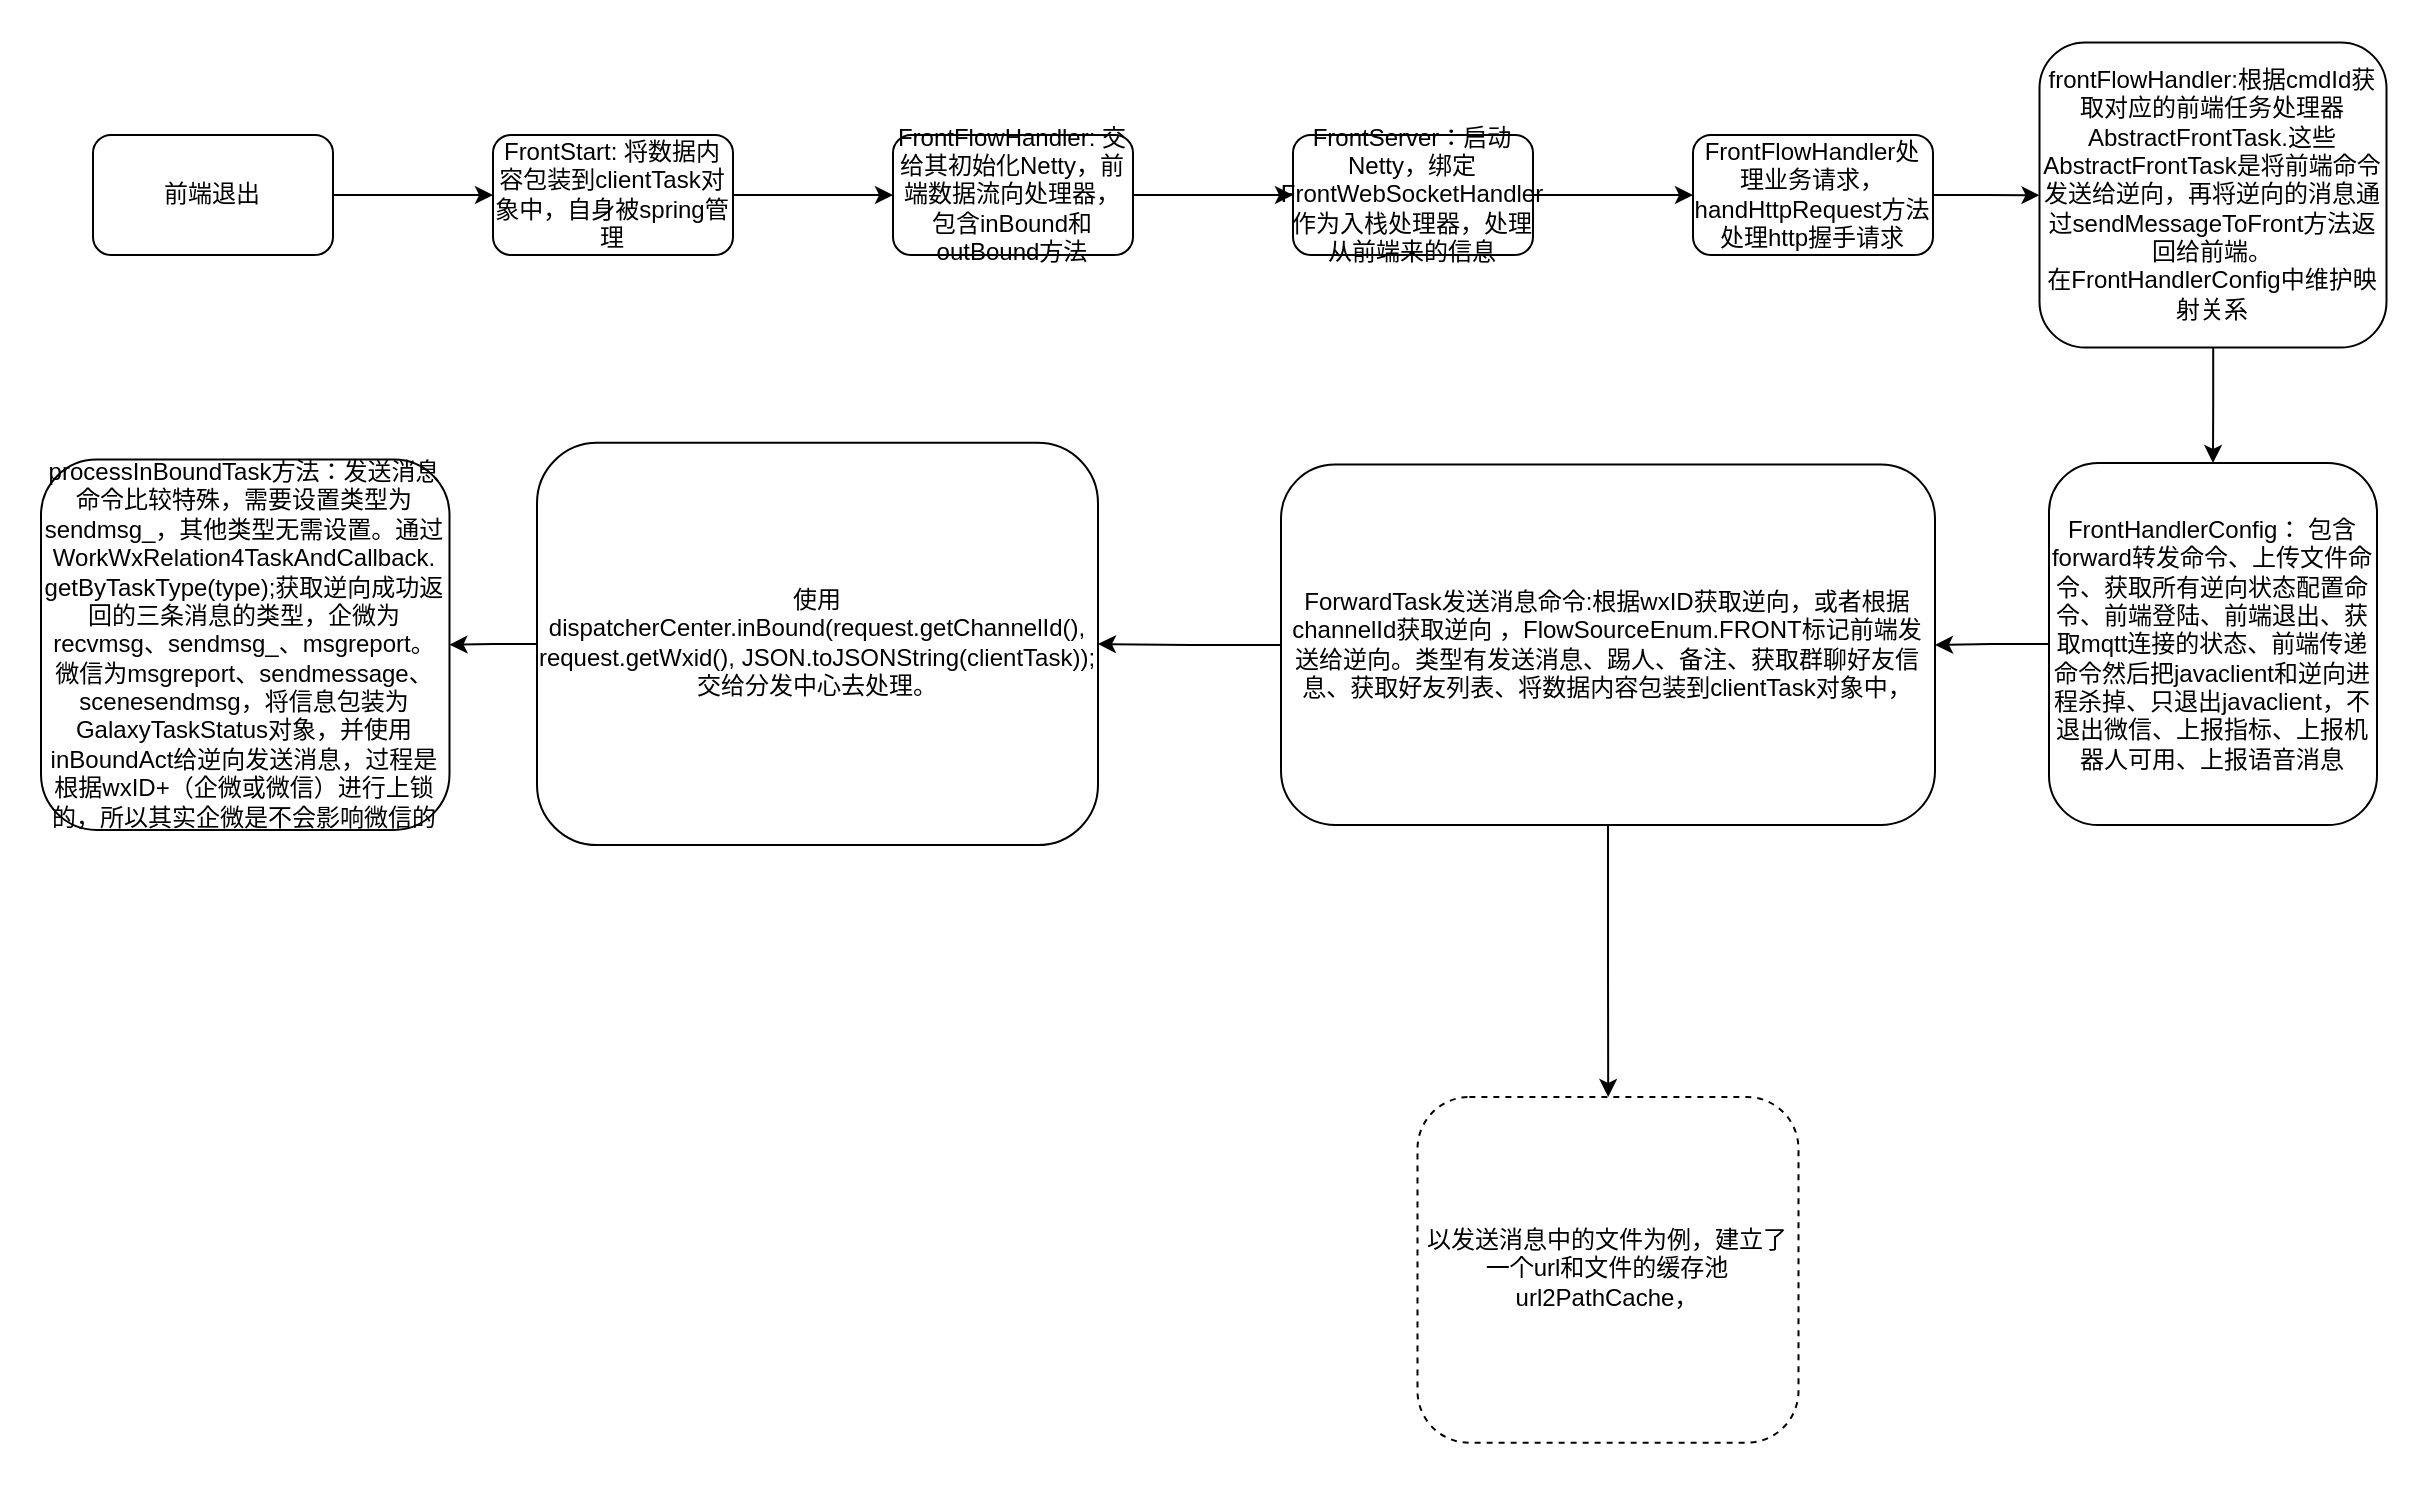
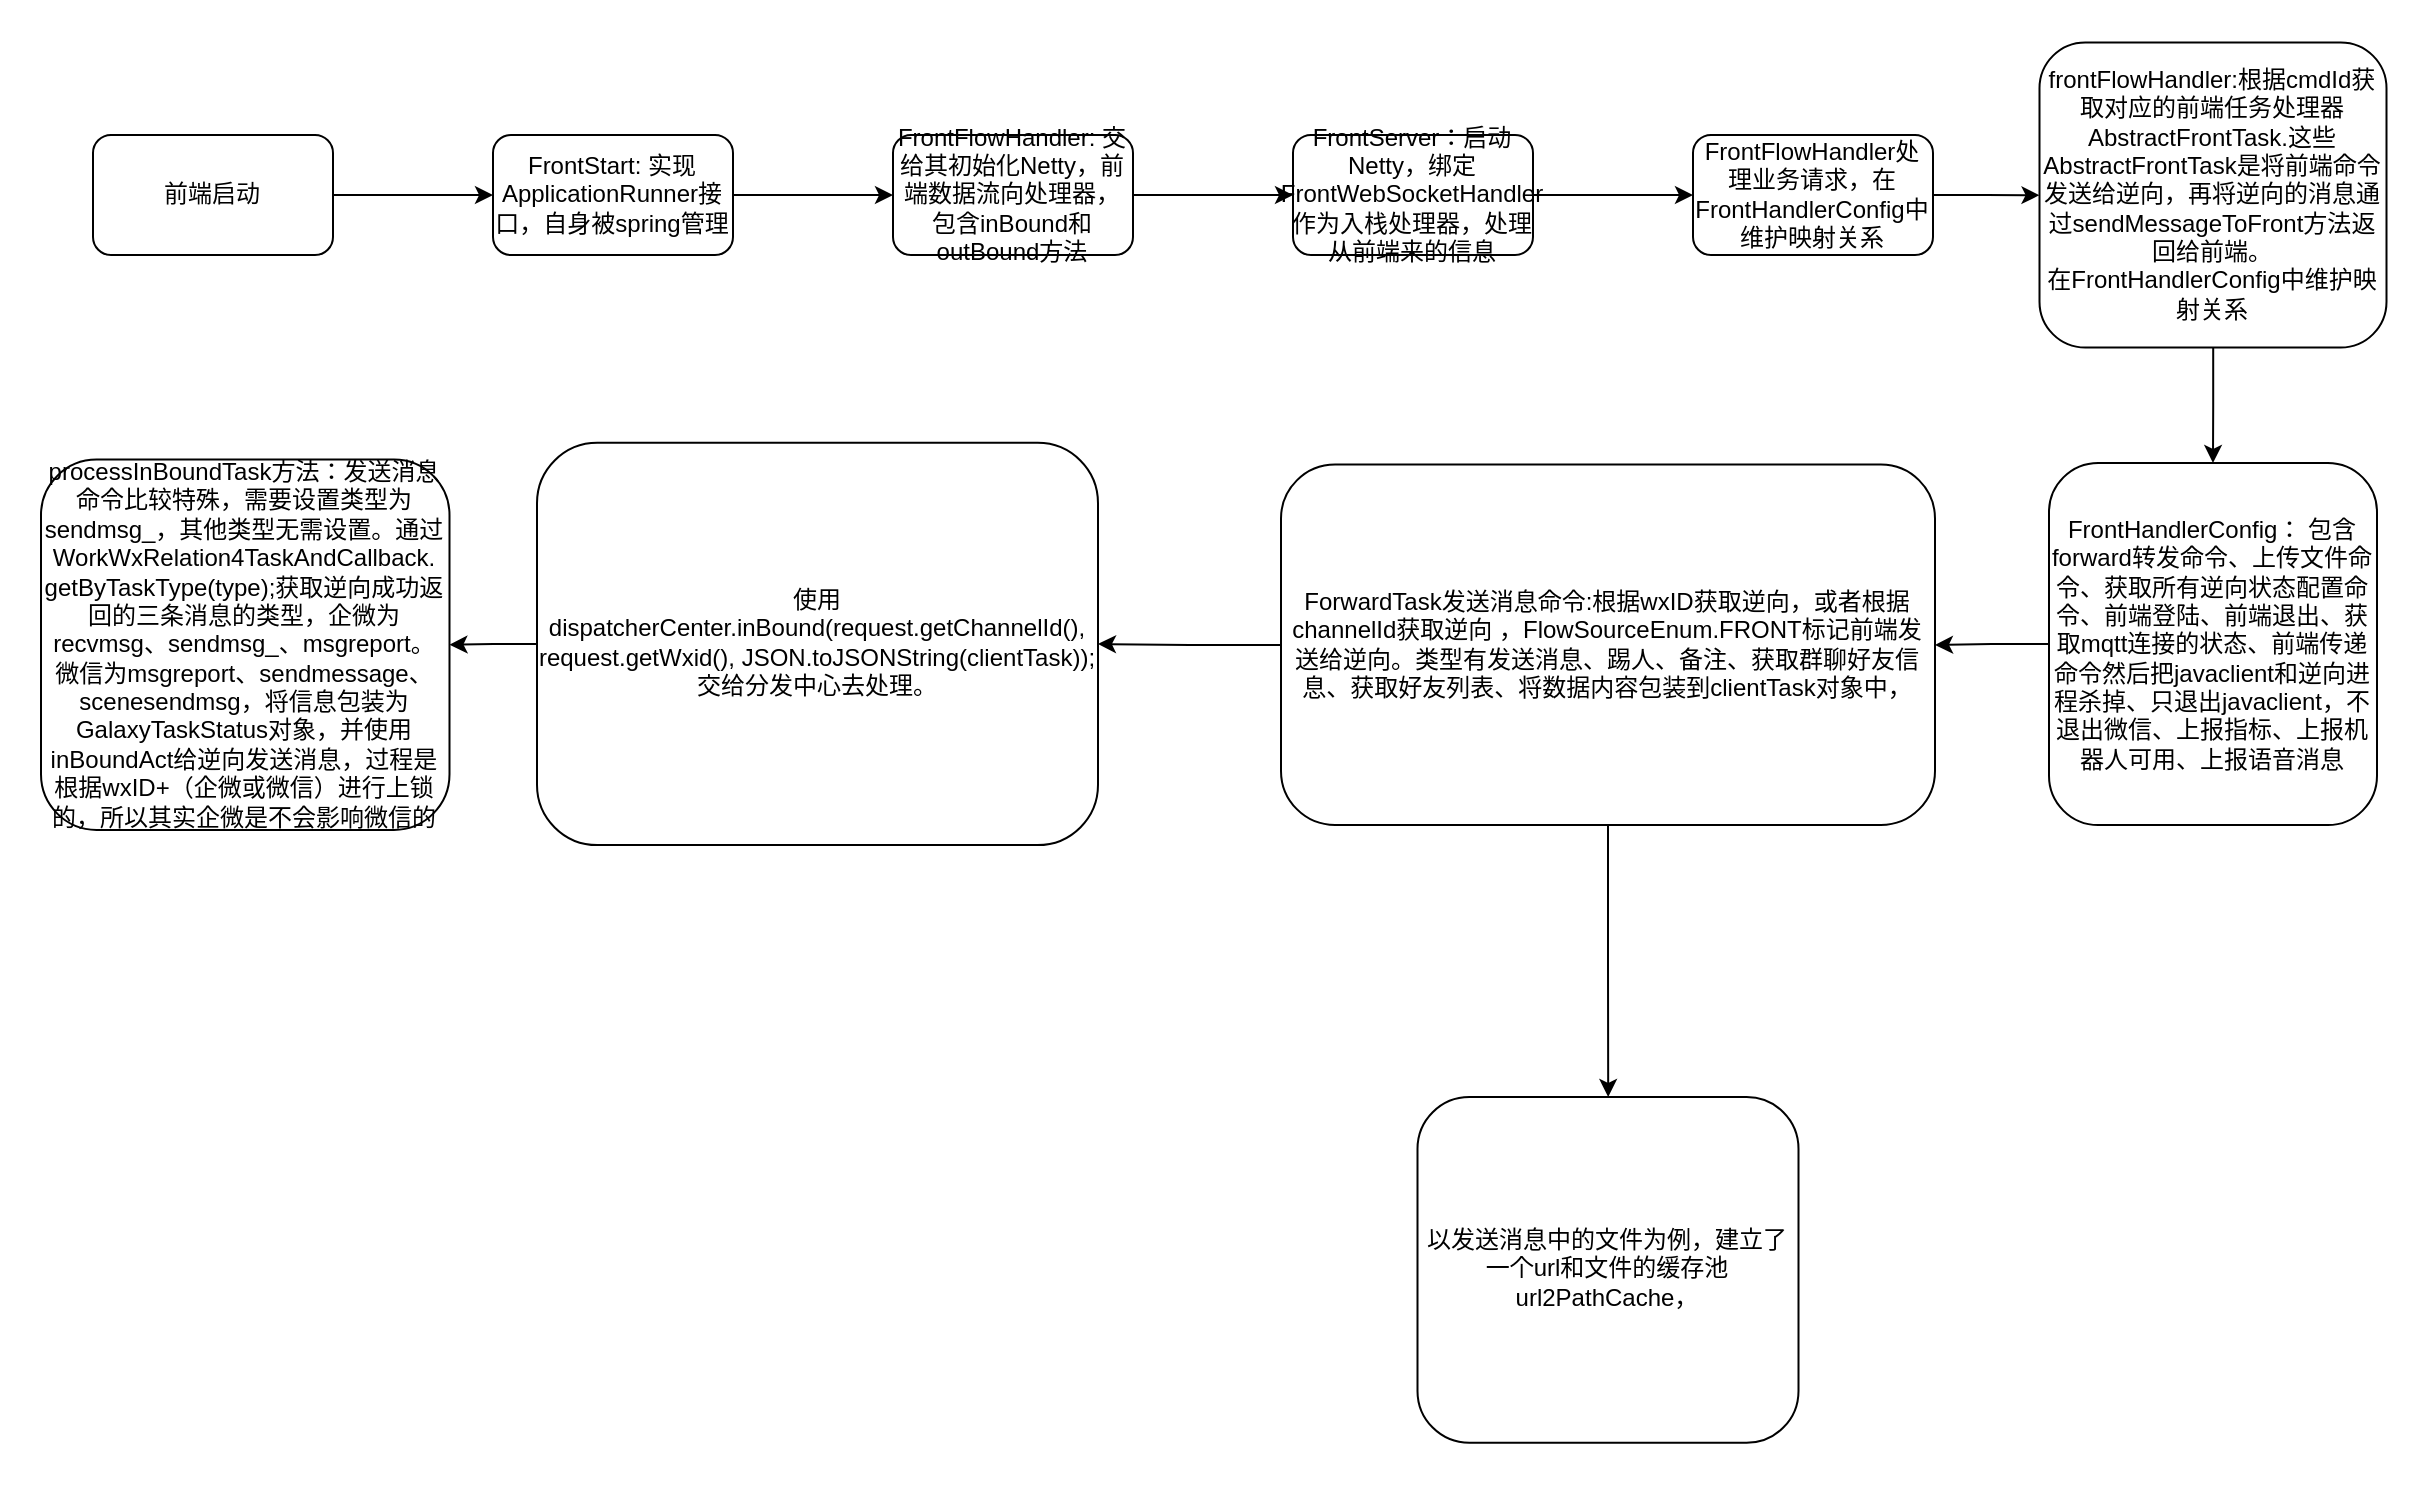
  <mxCell id="0" />
  <mxCell id="1" parent="0" />
  <mxCell id="2" value="" style="edgeStyle=orthogonalEdgeStyle;rounded=0;orthogonalLoop=1;jettySize=auto;html=1;" edge="1" parent="1" source="3" target="5"><mxGeometry relative="1" as="geometry" /></mxCell>
- <mxCell id="3" value="前端退出" style="rounded=1;whiteSpace=wrap;html=1;" vertex="1" parent="1"><mxGeometry x="46" y="67" width="120" height="60" as="geometry" /></mxCell>
+ <mxCell id="3" value="前端启动" style="rounded=1;whiteSpace=wrap;html=1;" vertex="1" parent="1"><mxGeometry x="46" y="67" width="120" height="60" as="geometry" /></mxCell>
  <mxCell id="4" value="" style="edgeStyle=orthogonalEdgeStyle;rounded=0;orthogonalLoop=1;jettySize=auto;html=1;" edge="1" parent="1" source="5" target="7"><mxGeometry relative="1" as="geometry" /></mxCell>
- <mxCell id="5" value="FrontStart: 将数据内容包装到clientTask对象中，自身被spring管理" style="whiteSpace=wrap;html=1;rounded=1;" vertex="1" parent="1"><mxGeometry x="246" y="67" width="120" height="60" as="geometry" /></mxCell>
+ <mxCell id="5" value="FrontStart: 实现ApplicationRunner接口，自身被spring管理" style="whiteSpace=wrap;html=1;rounded=1;" vertex="1" parent="1"><mxGeometry x="246" y="67" width="120" height="60" as="geometry" /></mxCell>
  <mxCell id="6" value="" style="edgeStyle=orthogonalEdgeStyle;rounded=0;orthogonalLoop=1;jettySize=auto;html=1;" edge="1" parent="1" source="7" target="9"><mxGeometry relative="1" as="geometry" /></mxCell>
  <mxCell id="7" value="FrontFlowHandler: 交给其初始化Netty，前端数据流向处理器，包含inBound和outBound方法" style="whiteSpace=wrap;html=1;rounded=1;" vertex="1" parent="1"><mxGeometry x="446" y="67" width="120" height="60" as="geometry" /></mxCell>
  <mxCell id="8" value="" style="edgeStyle=orthogonalEdgeStyle;rounded=0;orthogonalLoop=1;jettySize=auto;html=1;" edge="1" parent="1" source="9" target="11"><mxGeometry relative="1" as="geometry" /></mxCell>
  <mxCell id="9" value="FrontServer：启动Netty，绑定FrontWebSocketHandler&lt;span style=&quot;background-color: initial;&quot;&gt;作为入栈处理器，处理从前端来的信息&lt;/span&gt;" style="whiteSpace=wrap;html=1;rounded=1;" vertex="1" parent="1"><mxGeometry x="646" y="67" width="120" height="60" as="geometry" /></mxCell>
  <mxCell id="10" value="" style="edgeStyle=orthogonalEdgeStyle;rounded=0;orthogonalLoop=1;jettySize=auto;html=1;" edge="1" parent="1" source="11" target="13"><mxGeometry relative="1" as="geometry" /></mxCell>
- <mxCell id="11" value="FrontFlowHandler处理业务请求，handHttpRequest方法处理http握手请求" style="whiteSpace=wrap;html=1;rounded=1;" vertex="1" parent="1"><mxGeometry x="846" y="67" width="120" height="60" as="geometry" /></mxCell>
+ <mxCell id="11" value="FrontFlowHandler处理业务请求，在FrontHandlerConfig中维护映射关系" style="whiteSpace=wrap;html=1;rounded=1;" vertex="1" parent="1"><mxGeometry x="846" y="67" width="120" height="60" as="geometry" /></mxCell>
  <mxCell id="12" value="" style="edgeStyle=orthogonalEdgeStyle;rounded=0;orthogonalLoop=1;jettySize=auto;html=1;" edge="1" parent="1" source="13" target="15"><mxGeometry relative="1" as="geometry" /></mxCell>
  <mxCell id="13" value="frontFlowHandler:根据cmdId获取对应的前端任务处理器AbstractFrontTask.这些AbstractFrontTask是将前端命令发送给逆向，再将逆向的消息通过sendMessageToFront方法&lt;span style=&quot;background-color: initial;&quot;&gt;返回给前端。&lt;/span&gt;&lt;br&gt;在FrontHandlerConfig中维护映射关系" style="whiteSpace=wrap;html=1;rounded=1;" vertex="1" parent="1"><mxGeometry x="1019.25" y="20.75" width="173.5" height="152.5" as="geometry" /></mxCell>
  <mxCell id="14" value="" style="edgeStyle=orthogonalEdgeStyle;rounded=0;orthogonalLoop=1;jettySize=auto;html=1;" edge="1" parent="1" source="15" target="18"><mxGeometry relative="1" as="geometry" /></mxCell>
  <mxCell id="15" value="FrontHandlerConfig： 包含forward&lt;span style=&quot;background-color: initial;&quot;&gt;转发命令、&lt;/span&gt;&lt;span style=&quot;background-color: initial;&quot;&gt;上传文件命令、&lt;/span&gt;获取所有逆向状态配置命令、前端登陆、前端退出、获取mqtt连接的状态、前端传递命令然后把javaclient和逆向进程杀掉、只退出javaclient，不退出微信、上报指标、上报机器人可用、上报语音消息" style="whiteSpace=wrap;html=1;rounded=1;" vertex="1" parent="1"><mxGeometry x="1024" y="231" width="164" height="181" as="geometry" /></mxCell>
  <mxCell id="16" value="" style="edgeStyle=orthogonalEdgeStyle;rounded=0;orthogonalLoop=1;jettySize=auto;html=1;" edge="1" parent="1" source="18" target="20"><mxGeometry relative="1" as="geometry" /></mxCell>
  <mxCell id="17" value="" style="edgeStyle=orthogonalEdgeStyle;rounded=0;orthogonalLoop=1;jettySize=auto;html=1;" edge="1" parent="1" source="18" target="21"><mxGeometry relative="1" as="geometry" /></mxCell>
  <mxCell id="18" value="ForwardTask发送消息命令:根据wxID获取逆向，或者根据channelId获取逆向 ，FlowSourceEnum.FRONT标记前端发送给逆向。类型有发送消息、踢人、备注、获取群聊好友信息、获取好友列表、将数据内容包装到clientTask对象中，" style="whiteSpace=wrap;html=1;rounded=1;" vertex="1" parent="1"><mxGeometry x="640" y="231.75" width="327" height="180.25" as="geometry" /></mxCell>
  <mxCell id="19" value="" style="edgeStyle=orthogonalEdgeStyle;rounded=0;orthogonalLoop=1;jettySize=auto;html=1;" edge="1" parent="1" source="20" target="22"><mxGeometry relative="1" as="geometry" /></mxCell>
  <mxCell id="20" value="使用dispatcherCenter.inBound(request.getChannelId(), request.getWxid(), JSON.toJSONString(clientTask));交给分发中心去处理。" style="whiteSpace=wrap;html=1;rounded=1;" vertex="1" parent="1"><mxGeometry x="268" y="220.93" width="280.5" height="201.13" as="geometry" /></mxCell>
- <mxCell id="21" value="以发送消息中的文件为例，建立了一个url和文件的缓存池url2PathCache，" style="whiteSpace=wrap;html=1;rounded=1;dashed=1;" vertex="1" parent="1"><mxGeometry x="708.25" y="548" width="190.5" height="172.88" as="geometry" /></mxCell>
+ <mxCell id="21" value="以发送消息中的文件为例，建立了一个url和文件的缓存池url2PathCache，" style="whiteSpace=wrap;html=1;rounded=1;" vertex="1" parent="1"><mxGeometry x="708.25" y="548" width="190.5" height="172.88" as="geometry" /></mxCell>
  <mxCell id="22" value="processInBoundTask方法：发送消息命令比较特殊，需要设置类型为sendmsg_，其他类型无需设置。通过WorkWxRelation4TaskAndCallback.&lt;br&gt;getByTaskType(type);获取逆向成功返回的三条消息的类型，企微为recvmsg、sendmsg_、msgreport。微信为msgreport、sendmessage、scenesendmsg，将信息包装为GalaxyTaskStatus对象，并使用inBoundAct给逆向发送消息，过程是根据wxID+（企微或微信）进行上锁的，所以其实企微是不会影响微信的" style="whiteSpace=wrap;html=1;rounded=1;" vertex="1" parent="1"><mxGeometry x="20" y="229.31" width="204.25" height="185.13" as="geometry" /></mxCell>
